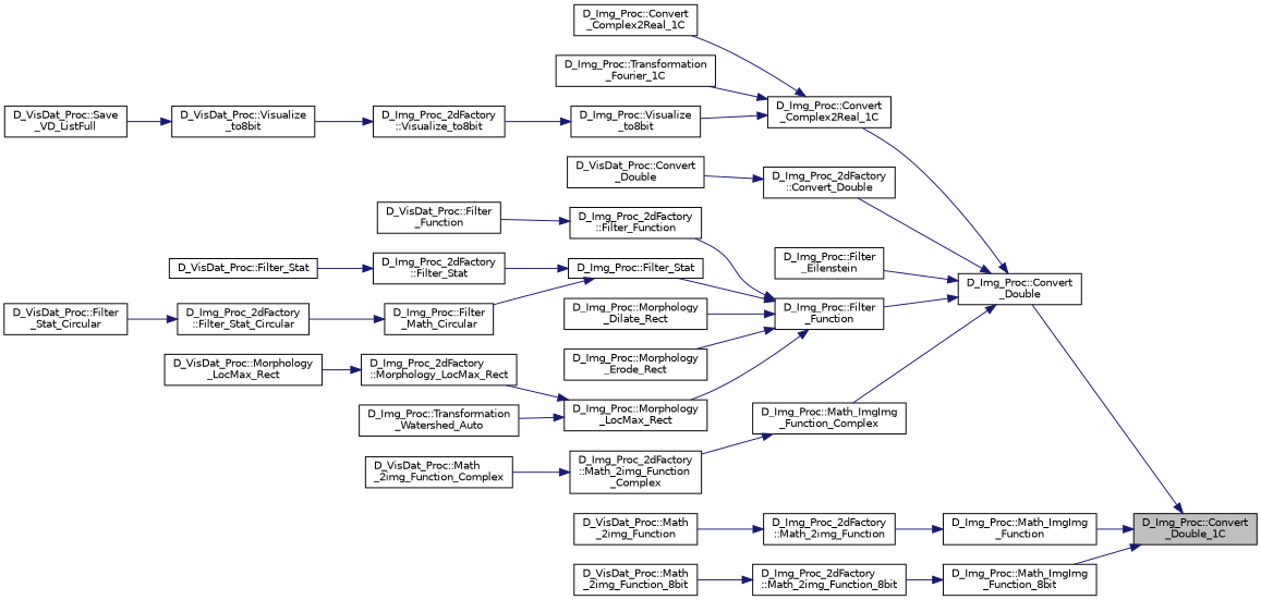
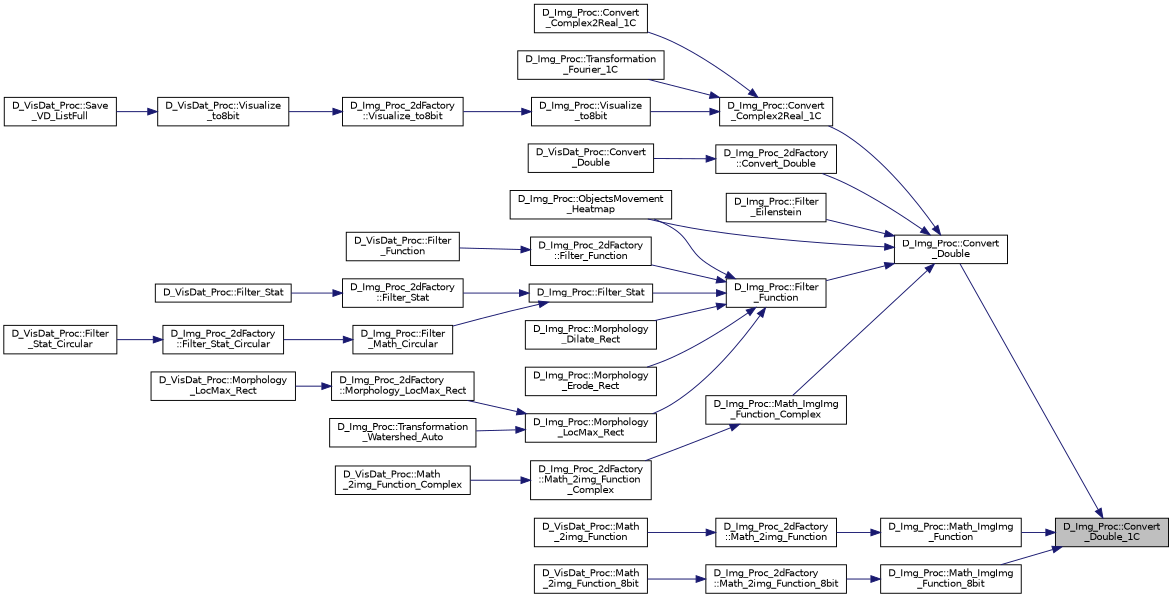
  digraph {
    rankdir=RL
    node [color=black fillcolor=white fontname=Helvetica fontsize=10 shape=record style=filled]
    edge [color=midnightblue dir=back fontname=Helvetica fontsize=10 labelfontname=Helvetica labelfontsize=10 style=solid]
    n1 [fillcolor=grey75 fontcolor=black height=0.2 label="D_Img_Proc::Convert\l_Double_1C" width=0.4]
    n2 [height=0.2 label="D_Img_Proc::Convert\l_Double" width=0.4]
    n3 [height=0.2 label="D_Img_Proc::Math_ImgImg\l_Function" width=0.4]
    n4 [height=0.2 label="D_Img_Proc::Math_ImgImg\l_Function_8bit" width=0.4]
    n5 [height=0.2 label="D_Img_Proc::Convert\l_Complex2Real_1C" width=0.4]
    n6 [height=0.2 label="D_Img_Proc_2dFactory\l::Convert_Double" width=0.4]
    n7 [height=0.2 label="D_Img_Proc::Filter\l_Eilenstein" width=0.4]
    n8 [height=0.2 label="D_Img_Proc::Filter\l_Function" width=0.4]
+   n9 [height=0.2 label="D_Img_Proc::ObjectsMovement\l_Heatmap" width=0.4]
    n10 [height=0.2 label="D_Img_Proc::Math_ImgImg\l_Function_Complex" width=0.4]
    n11 [height=0.2 label="D_Img_Proc_2dFactory\l::Math_2img_Function" width=0.4]
    n12 [height=0.2 label="D_Img_Proc_2dFactory\l::Math_2img_Function_8bit" width=0.4]
    n13 [height=0.2 label="D_Img_Proc::Convert\l_Complex2Real_1C" width=0.4]
    n14 [height=0.2 label="D_Img_Proc::Transformation\l_Fourier_1C" width=0.4]
    n15 [height=0.2 label="D_Img_Proc::Visualize\l_to8bit" width=0.4]
    n16 [height=0.2 label="D_VisDat_Proc::Convert\l_Double" width=0.4]
    n17 [height=0.2 label="D_Img_Proc_2dFactory\l::Filter_Function" width=0.4]
    n18 [height=0.2 label="D_Img_Proc::Filter_Stat" width=0.4]
    n19 [height=0.2 label="D_Img_Proc::Morphology\l_Dilate_Rect" width=0.4]
    n20 [height=0.2 label="D_Img_Proc::Morphology\l_Erode_Rect" width=0.4]
    n21 [height=0.2 label="D_Img_Proc::Morphology\l_LocMax_Rect" width=0.4]
    n22 [height=0.2 label="D_Img_Proc_2dFactory\l::Math_2img_Function\l_Complex" width=0.4]
    n23 [height=0.2 label="D_Img_Proc_2dFactory\l::Visualize_to8bit" width=0.4]
    n24 [height=0.2 label="D_VisDat_Proc::Visualize\l_to8bit" width=0.4]
    n25 [height=0.2 label="D_VisDat_Proc::Save\l_VD_ListFull" width=0.4]
    n26 [height=0.2 label="D_VisDat_Proc::Filter\l_Function" width=0.4]
    n27 [height=0.2 label="D_Img_Proc_2dFactory\l::Filter_Stat" width=0.4]
    n28 [height=0.2 label="D_Img_Proc::Filter\l_Math_Circular" width=0.4]
    n29 [height=0.2 label="D_Img_Proc_2dFactory\l::Morphology_LocMax_Rect" width=0.4]
    n30 [height=0.2 label="D_Img_Proc::Transformation\l_Watershed_Auto" width=0.4]
    n31 [height=0.2 label="D_VisDat_Proc::Filter_Stat" width=0.4]
    n32 [height=0.2 label="D_Img_Proc_2dFactory\l::Filter_Stat_Circular" width=0.4]
    n33 [height=0.2 label="D_VisDat_Proc::Filter\l_Stat_Circular" width=0.4]
    n34 [height=0.2 label="D_VisDat_Proc::Morphology\l_LocMax_Rect" width=0.4]
    n35 [height=0.2 label="D_VisDat_Proc::Math\l_2img_Function_Complex" width=0.4]
    n36 [height=0.2 label="D_VisDat_Proc::Math\l_2img_Function" width=0.4]
    n37 [height=0.2 label="D_VisDat_Proc::Math\l_2img_Function_8bit" width=0.4]
    n1 -> n2
    n1 -> n3
    n1 -> n4
    n2 -> n5
    n2 -> n6
    n2 -> n7
    n2 -> n8
+   n2 -> n9
    n2 -> n10
    n3 -> n11
    n4 -> n12
    n5 -> n13
    n5 -> n14
    n5 -> n15
    n6 -> n16
+   n8 -> n9
    n8 -> n17
    n8 -> n18
    n8 -> n19
    n8 -> n20
    n8 -> n21
    n10 -> n22
    n11 -> n36
    n12 -> n37
    n15 -> n23
    n17 -> n26
    n18 -> n27
    n18 -> n28
    n21 -> n29
    n21 -> n30
    n22 -> n35
    n23 -> n24
    n24 -> n25
    n27 -> n31
    n28 -> n32
    n29 -> n34
    n32 -> n33
  }
